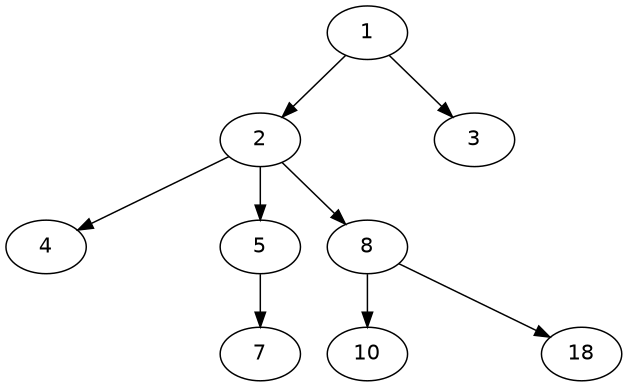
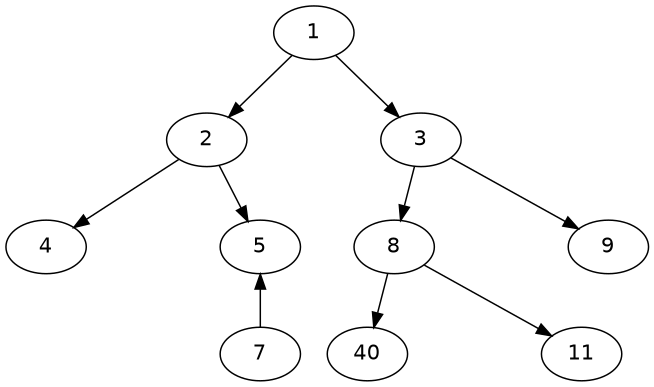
  strict digraph {
    fontname="DejaVu Sans"
    rankdir=TB
    node [fontname="DejaVu Sans"]
    edge [fontname="DejaVu Sans" style=invis]
    a [style=invis]
    3
    2
    b [style=invis]
    5
    4
    c [style=invis]
    7
    d [style=invis]
+   9
    8
    e [style=invis]
-   11 [label=18]
-   10
+   11
+   10 [label=40]
    1
    subgraph sub_1 {
      rank=same
      a
      3
      2
    }
    subgraph sub_2 {
      rank=same
      b
      5
      4
    }
    subgraph sub_3 {
      rank=same
      c
      7
    }
    subgraph sub_4 {
      rank=same
      d
+     9
      8
    }
    subgraph sub_5 {
      rank=same
      e
      11
      10
    }
    a -> 3
    3 -> d
-   2 -> 8 [style=""]
+   3 -> 9 [style=""]
+   3 -> 8 [style=""]
    2 -> a
    2 -> b
    2 -> 5 [style=""]
    2 -> 4 [style=""]
    b -> 5
    5 -> c
-   5 -> 7 [style=""]
+   7 -> 5 [style=""]
    4 -> b
    c -> 7
+   d -> 9
    8 -> d
    8 -> e
    8 -> 11 [style=""]
    8 -> 10 [style=""]
    e -> 11
    10 -> e
    1 -> a
    1 -> 3 [style=""]
    1 -> 2 [style=""]
  }
